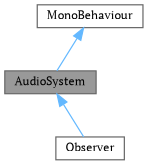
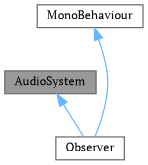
  digraph {
    fontname="PT Serif"
    node [color=gray40 fillcolor=white fontname="PT Serif" fontsize=10 shape=box style=filled]
    edge [color=steelblue1 dir=back fontname="PT Serif" fontsize=10 labelfontname=Helvetica labelfontsize=10 style=solid]
    n1 [fillcolor=grey60 fontcolor=black height=0.2 label=AudioSystem width=0.4]
    n2 [height=0.2 label=Observer width=0.4]
    n3 [height=0.2 label=MonoBehaviour width=0.4]
    n1 -> n2
-   n3 -> n1
+   n3 -> n2
  }
